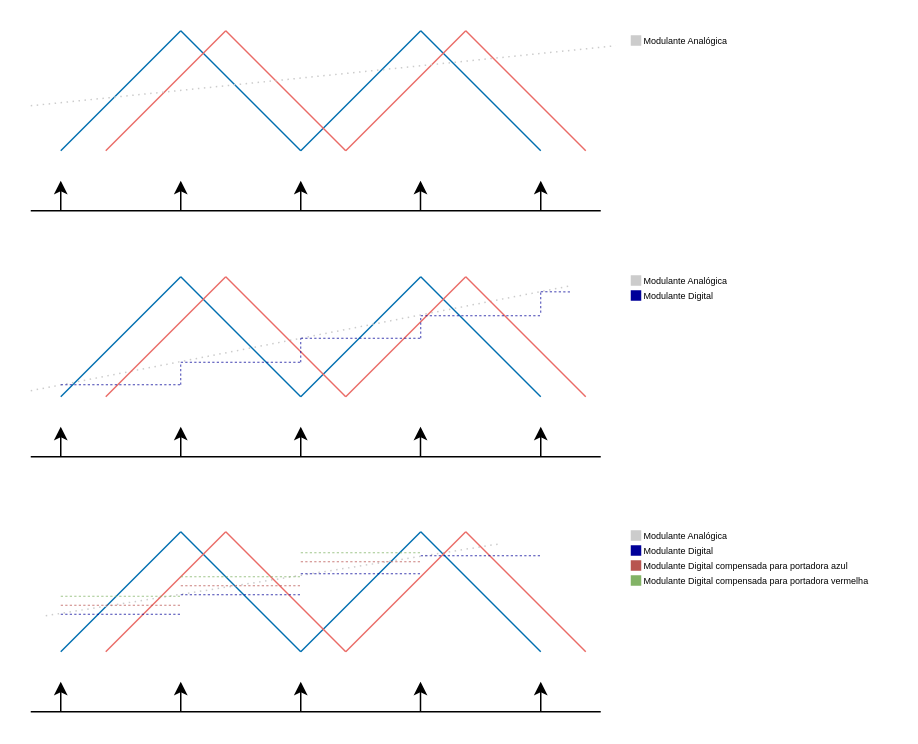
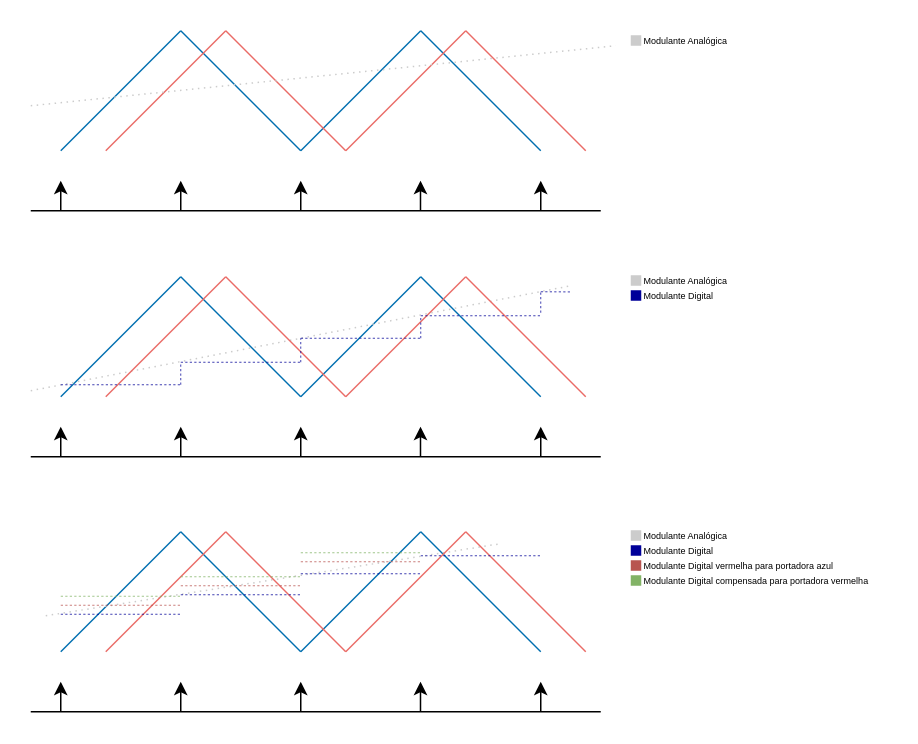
  <mxCell id="0" />
  <mxCell id="1" parent="0" />
  <mxCell id="2" value="" style="endArrow=none;html=1;rounded=0;fillColor=#1ba1e2;strokeColor=#006EAF;" edge="1" parent="1"><mxGeometry width="50" height="50" relative="1" as="geometry"><mxPoint x="40" y="100" as="sourcePoint" /><mxPoint x="120" y="20" as="targetPoint" /></mxGeometry></mxCell>
  <mxCell id="3" value="" style="endArrow=none;html=1;rounded=0;fillColor=#1ba1e2;strokeColor=#006EAF;" edge="1" parent="1"><mxGeometry width="50" height="50" relative="1" as="geometry"><mxPoint x="200" y="100" as="sourcePoint" /><mxPoint x="120" y="20" as="targetPoint" /></mxGeometry></mxCell>
  <mxCell id="4" value="" style="endArrow=none;html=1;rounded=0;fillColor=#1ba1e2;strokeColor=#006EAF;" edge="1" parent="1"><mxGeometry width="50" height="50" relative="1" as="geometry"><mxPoint x="200" y="100" as="sourcePoint" /><mxPoint x="280" y="20" as="targetPoint" /></mxGeometry></mxCell>
  <mxCell id="5" value="" style="endArrow=none;html=1;rounded=0;fillColor=#1ba1e2;strokeColor=#006EAF;" edge="1" parent="1"><mxGeometry width="50" height="50" relative="1" as="geometry"><mxPoint x="360" y="100" as="sourcePoint" /><mxPoint x="280" y="20" as="targetPoint" /></mxGeometry></mxCell>
  <mxCell id="6" value="" style="group" vertex="1" connectable="0" parent="1"><mxGeometry x="70" y="20" width="320" height="80" as="geometry" /></mxCell>
  <mxCell id="7" value="" style="endArrow=none;html=1;rounded=0;strokeColor=#EA6B66;" edge="1" parent="6"><mxGeometry width="50" height="50" relative="1" as="geometry"><mxPoint y="80" as="sourcePoint" /><mxPoint x="80" as="targetPoint" /></mxGeometry></mxCell>
  <mxCell id="8" value="" style="endArrow=none;html=1;rounded=0;strokeColor=#EA6B66;" edge="1" parent="6"><mxGeometry width="50" height="50" relative="1" as="geometry"><mxPoint x="160" y="80" as="sourcePoint" /><mxPoint x="80" as="targetPoint" /></mxGeometry></mxCell>
  <mxCell id="9" value="" style="endArrow=none;html=1;rounded=0;strokeColor=#EA6B66;" edge="1" parent="6"><mxGeometry width="50" height="50" relative="1" as="geometry"><mxPoint x="160" y="80" as="sourcePoint" /><mxPoint x="240" as="targetPoint" /></mxGeometry></mxCell>
  <mxCell id="10" value="" style="endArrow=none;html=1;rounded=0;strokeColor=#EA6B66;" edge="1" parent="6"><mxGeometry width="50" height="50" relative="1" as="geometry"><mxPoint x="320" y="80" as="sourcePoint" /><mxPoint x="240" as="targetPoint" /></mxGeometry></mxCell>
  <mxCell id="11" value="" style="endArrow=none;dashed=1;html=1;dashPattern=1 3;strokeWidth=1;rounded=0;fillColor=#f5f5f5;strokeColor=#CCCCCC;gradientColor=#b3b3b3;" edge="1" parent="1"><mxGeometry width="50" height="50" relative="1" as="geometry"><mxPoint x="20" y="70" as="sourcePoint" /><mxPoint x="410" y="30" as="targetPoint" /></mxGeometry></mxCell>
  <mxCell id="12" value="" style="endArrow=classic;html=1;rounded=0;" edge="1" parent="1"><mxGeometry width="50" height="50" relative="1" as="geometry"><mxPoint x="40" y="140" as="sourcePoint" /><mxPoint x="40" y="120" as="targetPoint" /></mxGeometry></mxCell>
  <mxCell id="13" value="" style="endArrow=classic;html=1;rounded=0;" edge="1" parent="1"><mxGeometry width="50" height="50" relative="1" as="geometry"><mxPoint x="120" y="140" as="sourcePoint" /><mxPoint x="120" y="120" as="targetPoint" /></mxGeometry></mxCell>
  <mxCell id="14" value="" style="endArrow=classic;html=1;rounded=0;" edge="1" parent="1"><mxGeometry width="50" height="50" relative="1" as="geometry"><mxPoint x="200" y="140" as="sourcePoint" /><mxPoint x="200" y="120" as="targetPoint" /></mxGeometry></mxCell>
  <mxCell id="15" value="" style="endArrow=classic;html=1;rounded=0;" edge="1" parent="1"><mxGeometry width="50" height="50" relative="1" as="geometry"><mxPoint x="279.83" y="140" as="sourcePoint" /><mxPoint x="279.83" y="120" as="targetPoint" /></mxGeometry></mxCell>
  <mxCell id="16" value="" style="endArrow=classic;html=1;rounded=0;" edge="1" parent="1"><mxGeometry width="50" height="50" relative="1" as="geometry"><mxPoint x="360" y="140" as="sourcePoint" /><mxPoint x="360" y="120" as="targetPoint" /></mxGeometry></mxCell>
  <mxCell id="17" value="" style="endArrow=none;html=1;rounded=0;" edge="1" parent="1"><mxGeometry width="50" height="50" relative="1" as="geometry"><mxPoint x="20" y="140" as="sourcePoint" /><mxPoint x="400" y="140" as="targetPoint" /></mxGeometry></mxCell>
  <mxCell id="18" value="" style="endArrow=none;html=1;rounded=0;fillColor=#1ba1e2;strokeColor=#006EAF;" edge="1" parent="1"><mxGeometry width="50" height="50" relative="1" as="geometry"><mxPoint x="40" y="264" as="sourcePoint" /><mxPoint x="120" y="184" as="targetPoint" /></mxGeometry></mxCell>
  <mxCell id="19" value="" style="endArrow=none;html=1;rounded=0;fillColor=#1ba1e2;strokeColor=#006EAF;" edge="1" parent="1"><mxGeometry width="50" height="50" relative="1" as="geometry"><mxPoint x="200" y="264" as="sourcePoint" /><mxPoint x="120" y="184" as="targetPoint" /></mxGeometry></mxCell>
  <mxCell id="20" value="" style="endArrow=none;html=1;rounded=0;fillColor=#1ba1e2;strokeColor=#006EAF;" edge="1" parent="1"><mxGeometry width="50" height="50" relative="1" as="geometry"><mxPoint x="200" y="264" as="sourcePoint" /><mxPoint x="280" y="184" as="targetPoint" /></mxGeometry></mxCell>
  <mxCell id="21" value="" style="endArrow=none;html=1;rounded=0;fillColor=#1ba1e2;strokeColor=#006EAF;" edge="1" parent="1"><mxGeometry width="50" height="50" relative="1" as="geometry"><mxPoint x="360" y="264" as="sourcePoint" /><mxPoint x="280" y="184" as="targetPoint" /></mxGeometry></mxCell>
  <mxCell id="22" value="" style="endArrow=none;dashed=1;html=1;dashPattern=1 3;strokeWidth=1;rounded=0;fillColor=#f5f5f5;strokeColor=#CCCCCC;gradientColor=#b3b3b3;jumpSize=1;endSize=6;" edge="1" parent="1"><mxGeometry width="50" height="50" relative="1" as="geometry"><mxPoint x="20" y="260" as="sourcePoint" /><mxPoint x="380" y="190" as="targetPoint" /></mxGeometry></mxCell>
  <mxCell id="23" value="" style="endArrow=classic;html=1;rounded=0;" edge="1" parent="1"><mxGeometry width="50" height="50" relative="1" as="geometry"><mxPoint x="40" y="304" as="sourcePoint" /><mxPoint x="40" y="284" as="targetPoint" /></mxGeometry></mxCell>
  <mxCell id="24" value="" style="endArrow=classic;html=1;rounded=0;" edge="1" parent="1"><mxGeometry width="50" height="50" relative="1" as="geometry"><mxPoint x="120" y="304" as="sourcePoint" /><mxPoint x="120" y="284" as="targetPoint" /></mxGeometry></mxCell>
  <mxCell id="25" value="" style="endArrow=classic;html=1;rounded=0;" edge="1" parent="1"><mxGeometry width="50" height="50" relative="1" as="geometry"><mxPoint x="200" y="304" as="sourcePoint" /><mxPoint x="200" y="284" as="targetPoint" /></mxGeometry></mxCell>
  <mxCell id="26" value="" style="endArrow=classic;html=1;rounded=0;" edge="1" parent="1"><mxGeometry width="50" height="50" relative="1" as="geometry"><mxPoint x="279.83" y="304" as="sourcePoint" /><mxPoint x="279.83" y="284" as="targetPoint" /></mxGeometry></mxCell>
  <mxCell id="27" value="" style="endArrow=classic;html=1;rounded=0;" edge="1" parent="1"><mxGeometry width="50" height="50" relative="1" as="geometry"><mxPoint x="360" y="304" as="sourcePoint" /><mxPoint x="360" y="284" as="targetPoint" /></mxGeometry></mxCell>
  <mxCell id="28" value="" style="endArrow=none;html=1;rounded=0;" edge="1" parent="1"><mxGeometry width="50" height="50" relative="1" as="geometry"><mxPoint x="20" y="304" as="sourcePoint" /><mxPoint x="400" y="304" as="targetPoint" /></mxGeometry></mxCell>
  <mxCell id="29" value="&lt;font style=&quot;font-size: 6px;&quot;&gt;Modulante Analógica&lt;/font&gt;" style="text;html=1;align=left;verticalAlign=middle;whiteSpace=wrap;rounded=0;fontColor=#000000;" vertex="1" parent="1"><mxGeometry x="427" y="20" width="60" height="10" as="geometry" /></mxCell>
  <mxCell id="30" value="" style="endArrow=none;html=1;rounded=0;strokeColor=#EA6B66;" edge="1" parent="1"><mxGeometry width="50" height="50" relative="1" as="geometry"><mxPoint x="70" y="264" as="sourcePoint" /><mxPoint x="150" y="184" as="targetPoint" /></mxGeometry></mxCell>
  <mxCell id="31" value="" style="endArrow=none;html=1;rounded=0;strokeColor=#EA6B66;" edge="1" parent="1"><mxGeometry width="50" height="50" relative="1" as="geometry"><mxPoint x="230" y="264" as="sourcePoint" /><mxPoint x="150" y="184" as="targetPoint" /></mxGeometry></mxCell>
  <mxCell id="32" value="" style="endArrow=none;html=1;rounded=0;strokeColor=#EA6B66;" edge="1" parent="1"><mxGeometry width="50" height="50" relative="1" as="geometry"><mxPoint x="230" y="264" as="sourcePoint" /><mxPoint x="310" y="184" as="targetPoint" /></mxGeometry></mxCell>
  <mxCell id="33" value="" style="endArrow=none;html=1;rounded=0;strokeColor=#EA6B66;" edge="1" parent="1"><mxGeometry width="50" height="50" relative="1" as="geometry"><mxPoint x="390" y="264" as="sourcePoint" /><mxPoint x="310" y="184" as="targetPoint" /></mxGeometry></mxCell>
  <mxCell id="34" value="" style="rounded=0;whiteSpace=wrap;html=1;strokeColor=none;gradientColor=none;fillColor=#CCCCCC;" vertex="1" parent="1"><mxGeometry x="420" y="23" width="7" height="7" as="geometry" /></mxCell>
  <mxCell id="35" value="&lt;font style=&quot;font-size: 6px;&quot;&gt;Modulante Analógica&lt;/font&gt;" style="text;html=1;align=left;verticalAlign=middle;whiteSpace=wrap;rounded=0;fontColor=#000000;" vertex="1" parent="1"><mxGeometry x="427" y="180" width="63" height="10" as="geometry" /></mxCell>
  <mxCell id="36" value="" style="rounded=0;whiteSpace=wrap;html=1;strokeColor=none;gradientColor=none;fillColor=#CCCCCC;" vertex="1" parent="1"><mxGeometry x="420" y="183" width="7" height="7" as="geometry" /></mxCell>
  <mxCell id="37" value="&lt;font style=&quot;font-size: 6px;&quot;&gt;Modulante Digital&amp;nbsp;&lt;/font&gt;" style="text;html=1;align=left;verticalAlign=middle;whiteSpace=wrap;rounded=0;fontColor=#000000;" vertex="1" parent="1"><mxGeometry x="427" y="190" width="63" height="10" as="geometry" /></mxCell>
  <mxCell id="38" value="" style="rounded=0;whiteSpace=wrap;html=1;strokeColor=none;gradientColor=none;fillColor=#000099;" vertex="1" parent="1"><mxGeometry x="420" y="193" width="7" height="7" as="geometry" /></mxCell>
  <mxCell id="39" value="" style="endArrow=none;dashed=1;html=1;rounded=0;strokeWidth=0.5;fillColor=#dae8fc;gradientColor=#7ea6e0;strokeColor=#000099;" edge="1" parent="1"><mxGeometry width="50" height="50" relative="1" as="geometry"><mxPoint x="40" y="256" as="sourcePoint" /><mxPoint x="120" y="256" as="targetPoint" /></mxGeometry></mxCell>
  <mxCell id="40" value="" style="endArrow=none;dashed=1;html=1;rounded=0;strokeWidth=0.5;fillColor=#dae8fc;gradientColor=#7ea6e0;strokeColor=#000099;" edge="1" parent="1"><mxGeometry width="50" height="50" relative="1" as="geometry"><mxPoint x="200" y="225" as="sourcePoint" /><mxPoint x="280" y="225" as="targetPoint" /></mxGeometry></mxCell>
  <mxCell id="41" value="" style="endArrow=none;dashed=1;html=1;rounded=0;strokeWidth=0.5;fillColor=#dae8fc;gradientColor=#7ea6e0;strokeColor=#000099;" edge="1" parent="1"><mxGeometry width="50" height="50" relative="1" as="geometry"><mxPoint x="280" y="210" as="sourcePoint" /><mxPoint x="360" y="210" as="targetPoint" /></mxGeometry></mxCell>
  <mxCell id="42" value="" style="endArrow=none;dashed=1;html=1;rounded=0;strokeWidth=0.5;fillColor=#dae8fc;gradientColor=#7ea6e0;strokeColor=#000099;" edge="1" parent="1"><mxGeometry width="50" height="50" relative="1" as="geometry"><mxPoint x="120" y="256" as="sourcePoint" /><mxPoint x="120" y="241" as="targetPoint" /></mxGeometry></mxCell>
  <mxCell id="43" value="" style="endArrow=none;dashed=1;html=1;rounded=0;strokeWidth=0.5;fillColor=#dae8fc;gradientColor=#7ea6e0;strokeColor=#000099;" edge="1" parent="1"><mxGeometry width="50" height="50" relative="1" as="geometry"><mxPoint x="120" y="241" as="sourcePoint" /><mxPoint x="200" y="241" as="targetPoint" /></mxGeometry></mxCell>
  <mxCell id="44" value="" style="endArrow=none;dashed=1;html=1;rounded=0;strokeWidth=0.5;fillColor=#dae8fc;gradientColor=#7ea6e0;strokeColor=#000099;" edge="1" parent="1"><mxGeometry width="50" height="50" relative="1" as="geometry"><mxPoint x="200" y="241" as="sourcePoint" /><mxPoint x="200" y="225" as="targetPoint" /></mxGeometry></mxCell>
  <mxCell id="45" value="" style="endArrow=none;dashed=1;html=1;rounded=0;strokeWidth=0.5;fillColor=#dae8fc;gradientColor=#7ea6e0;strokeColor=#000099;" edge="1" parent="1"><mxGeometry width="50" height="50" relative="1" as="geometry"><mxPoint x="280" y="225" as="sourcePoint" /><mxPoint x="280" y="210" as="targetPoint" /></mxGeometry></mxCell>
  <mxCell id="46" value="" style="endArrow=none;dashed=1;html=1;rounded=0;strokeWidth=0.5;fillColor=#dae8fc;gradientColor=#7ea6e0;strokeColor=#000099;" edge="1" parent="1"><mxGeometry width="50" height="50" relative="1" as="geometry"><mxPoint x="360" y="208" as="sourcePoint" /><mxPoint x="360" y="193" as="targetPoint" /></mxGeometry></mxCell>
  <mxCell id="47" value="" style="endArrow=none;dashed=1;html=1;rounded=0;strokeWidth=0.5;fillColor=#dae8fc;gradientColor=#7ea6e0;strokeColor=#000099;" edge="1" parent="1"><mxGeometry width="50" height="50" relative="1" as="geometry"><mxPoint x="360" y="194" as="sourcePoint" /><mxPoint x="380" y="194.12" as="targetPoint" /></mxGeometry></mxCell>
  <mxCell id="48" value="" style="endArrow=none;html=1;rounded=0;fillColor=#1ba1e2;strokeColor=#006EAF;" edge="1" parent="1"><mxGeometry width="50" height="50" relative="1" as="geometry"><mxPoint x="40" y="434" as="sourcePoint" /><mxPoint x="120" y="354" as="targetPoint" /></mxGeometry></mxCell>
  <mxCell id="49" value="" style="endArrow=none;html=1;rounded=0;fillColor=#1ba1e2;strokeColor=#006EAF;" edge="1" parent="1"><mxGeometry width="50" height="50" relative="1" as="geometry"><mxPoint x="200" y="434" as="sourcePoint" /><mxPoint x="120" y="354" as="targetPoint" /></mxGeometry></mxCell>
  <mxCell id="50" value="" style="endArrow=none;html=1;rounded=0;fillColor=#1ba1e2;strokeColor=#006EAF;" edge="1" parent="1"><mxGeometry width="50" height="50" relative="1" as="geometry"><mxPoint x="200" y="434" as="sourcePoint" /><mxPoint x="280" y="354" as="targetPoint" /></mxGeometry></mxCell>
  <mxCell id="51" value="" style="endArrow=none;html=1;rounded=0;fillColor=#1ba1e2;strokeColor=#006EAF;" edge="1" parent="1"><mxGeometry width="50" height="50" relative="1" as="geometry"><mxPoint x="360" y="434" as="sourcePoint" /><mxPoint x="280" y="354" as="targetPoint" /></mxGeometry></mxCell>
  <mxCell id="52" value="" style="endArrow=none;dashed=1;html=1;dashPattern=1 3;strokeWidth=1;rounded=0;fillColor=#f5f5f5;strokeColor=#CCCCCC;gradientColor=#b3b3b3;jumpSize=1;endSize=6;" edge="1" parent="1"><mxGeometry width="50" height="50" relative="1" as="geometry"><mxPoint x="30" y="410" as="sourcePoint" /><mxPoint x="333" y="362" as="targetPoint" /></mxGeometry></mxCell>
  <mxCell id="53" value="" style="endArrow=classic;html=1;rounded=0;" edge="1" parent="1"><mxGeometry width="50" height="50" relative="1" as="geometry"><mxPoint x="40" y="474" as="sourcePoint" /><mxPoint x="40" y="454" as="targetPoint" /></mxGeometry></mxCell>
  <mxCell id="54" value="" style="endArrow=classic;html=1;rounded=0;" edge="1" parent="1"><mxGeometry width="50" height="50" relative="1" as="geometry"><mxPoint x="120" y="474" as="sourcePoint" /><mxPoint x="120" y="454" as="targetPoint" /></mxGeometry></mxCell>
  <mxCell id="55" value="" style="endArrow=classic;html=1;rounded=0;" edge="1" parent="1"><mxGeometry width="50" height="50" relative="1" as="geometry"><mxPoint x="200" y="474" as="sourcePoint" /><mxPoint x="200" y="454" as="targetPoint" /></mxGeometry></mxCell>
  <mxCell id="56" value="" style="endArrow=classic;html=1;rounded=0;" edge="1" parent="1"><mxGeometry width="50" height="50" relative="1" as="geometry"><mxPoint x="279.83" y="474" as="sourcePoint" /><mxPoint x="279.83" y="454" as="targetPoint" /></mxGeometry></mxCell>
  <mxCell id="57" value="" style="endArrow=classic;html=1;rounded=0;" edge="1" parent="1"><mxGeometry width="50" height="50" relative="1" as="geometry"><mxPoint x="360" y="474" as="sourcePoint" /><mxPoint x="360" y="454" as="targetPoint" /></mxGeometry></mxCell>
  <mxCell id="58" value="" style="endArrow=none;html=1;rounded=0;" edge="1" parent="1"><mxGeometry width="50" height="50" relative="1" as="geometry"><mxPoint x="20" y="474" as="sourcePoint" /><mxPoint x="400" y="474" as="targetPoint" /></mxGeometry></mxCell>
  <mxCell id="59" value="" style="endArrow=none;html=1;rounded=0;strokeColor=#EA6B66;" edge="1" parent="1"><mxGeometry width="50" height="50" relative="1" as="geometry"><mxPoint x="70" y="434" as="sourcePoint" /><mxPoint x="150" y="354" as="targetPoint" /></mxGeometry></mxCell>
  <mxCell id="60" value="" style="endArrow=none;html=1;rounded=0;strokeColor=#EA6B66;" edge="1" parent="1"><mxGeometry width="50" height="50" relative="1" as="geometry"><mxPoint x="230" y="434" as="sourcePoint" /><mxPoint x="150" y="354" as="targetPoint" /></mxGeometry></mxCell>
  <mxCell id="61" value="" style="endArrow=none;html=1;rounded=0;strokeColor=#EA6B66;" edge="1" parent="1"><mxGeometry width="50" height="50" relative="1" as="geometry"><mxPoint x="230" y="434" as="sourcePoint" /><mxPoint x="310" y="354" as="targetPoint" /></mxGeometry></mxCell>
  <mxCell id="62" value="" style="endArrow=none;html=1;rounded=0;strokeColor=#EA6B66;" edge="1" parent="1"><mxGeometry width="50" height="50" relative="1" as="geometry"><mxPoint x="390" y="434" as="sourcePoint" /><mxPoint x="310" y="354" as="targetPoint" /></mxGeometry></mxCell>
  <mxCell id="63" value="&lt;font style=&quot;font-size: 6px;&quot;&gt;Modulante Analógica&lt;/font&gt;" style="text;html=1;align=left;verticalAlign=middle;whiteSpace=wrap;rounded=0;fontColor=#000000;" vertex="1" parent="1"><mxGeometry x="427" y="350" width="63" height="10" as="geometry" /></mxCell>
  <mxCell id="64" value="" style="rounded=0;whiteSpace=wrap;html=1;strokeColor=none;gradientColor=none;fillColor=#CCCCCC;" vertex="1" parent="1"><mxGeometry x="420" y="353" width="7" height="7" as="geometry" /></mxCell>
  <mxCell id="65" value="&lt;font style=&quot;font-size: 6px;&quot;&gt;Modulante Digital&amp;nbsp;&lt;/font&gt;" style="text;html=1;align=left;verticalAlign=middle;whiteSpace=wrap;rounded=0;fontColor=#000000;" vertex="1" parent="1"><mxGeometry x="427" y="360" width="63" height="10" as="geometry" /></mxCell>
  <mxCell id="66" value="" style="rounded=0;whiteSpace=wrap;html=1;strokeColor=none;gradientColor=none;fillColor=#000099;" vertex="1" parent="1"><mxGeometry x="420" y="363" width="7" height="7" as="geometry" /></mxCell>
  <mxCell id="67" value="" style="endArrow=none;dashed=1;html=1;rounded=0;strokeWidth=0.5;fillColor=#dae8fc;gradientColor=#7ea6e0;strokeColor=#000099;" edge="1" parent="1"><mxGeometry width="50" height="50" relative="1" as="geometry"><mxPoint x="40" y="409" as="sourcePoint" /><mxPoint x="120" y="409" as="targetPoint" /></mxGeometry></mxCell>
  <mxCell id="68" value="" style="endArrow=none;dashed=1;html=1;rounded=0;strokeWidth=0.5;fillColor=#f8cecc;gradientColor=#ea6b66;strokeColor=#b85450;" edge="1" parent="1"><mxGeometry width="50" height="50" relative="1" as="geometry"><mxPoint x="40" y="403" as="sourcePoint" /><mxPoint x="120" y="403" as="targetPoint" /></mxGeometry></mxCell>
  <mxCell id="69" value="" style="endArrow=none;dashed=1;html=1;rounded=0;strokeWidth=0.5;fillColor=#d5e8d4;gradientColor=#97d077;strokeColor=#82b366;" edge="1" parent="1"><mxGeometry width="50" height="50" relative="1" as="geometry"><mxPoint x="40" y="397" as="sourcePoint" /><mxPoint x="120" y="397" as="targetPoint" /></mxGeometry></mxCell>
  <mxCell id="70" value="" style="endArrow=none;dashed=1;html=1;rounded=0;strokeWidth=0.5;fillColor=#dae8fc;gradientColor=#7ea6e0;strokeColor=#000099;" edge="1" parent="1"><mxGeometry width="50" height="50" relative="1" as="geometry"><mxPoint x="120" y="396" as="sourcePoint" /><mxPoint x="200" y="396" as="targetPoint" /></mxGeometry></mxCell>
  <mxCell id="71" value="" style="endArrow=none;dashed=1;html=1;rounded=0;strokeWidth=0.5;fillColor=#f8cecc;gradientColor=#ea6b66;strokeColor=#b85450;" edge="1" parent="1"><mxGeometry width="50" height="50" relative="1" as="geometry"><mxPoint x="120" y="390" as="sourcePoint" /><mxPoint x="200" y="390" as="targetPoint" /></mxGeometry></mxCell>
  <mxCell id="72" value="" style="endArrow=none;dashed=1;html=1;rounded=0;strokeWidth=0.5;fillColor=#d5e8d4;gradientColor=#97d077;strokeColor=#82b366;" edge="1" parent="1"><mxGeometry width="50" height="50" relative="1" as="geometry"><mxPoint x="120" y="384" as="sourcePoint" /><mxPoint x="200" y="384" as="targetPoint" /></mxGeometry></mxCell>
- <mxCell id="73" value="&lt;font style=&quot;font-size: 6px;&quot;&gt;Modulante Digital compensada para portadora azul&lt;/font&gt;" style="text;html=1;align=left;verticalAlign=middle;whiteSpace=wrap;rounded=0;fontColor=#000000;" vertex="1" parent="1"><mxGeometry x="427" y="370" width="163" height="10" as="geometry" /></mxCell>
+ <mxCell id="73" value="&lt;font style=&quot;font-size: 6px;&quot;&gt;Modulante Digital vermelha para portadora azul&lt;/font&gt;" style="text;html=1;align=left;verticalAlign=middle;whiteSpace=wrap;rounded=0;fontColor=#000000;" vertex="1" parent="1"><mxGeometry x="427" y="370" width="163" height="10" as="geometry" /></mxCell>
  <mxCell id="74" value="" style="rounded=0;whiteSpace=wrap;html=1;strokeColor=none;gradientColor=none;fillColor=#B85450;" vertex="1" parent="1"><mxGeometry x="420" y="373" width="7" height="7" as="geometry" /></mxCell>
  <mxCell id="75" value="&lt;font style=&quot;font-size: 6px;&quot;&gt;Modulante Digital compensada para portadora vermelha&amp;nbsp;&lt;/font&gt;" style="text;html=1;align=left;verticalAlign=middle;whiteSpace=wrap;rounded=0;fontColor=#000000;" vertex="1" parent="1"><mxGeometry x="427" y="380" width="163" height="10" as="geometry" /></mxCell>
  <mxCell id="76" value="" style="rounded=0;whiteSpace=wrap;html=1;strokeColor=none;gradientColor=none;fillColor=#82B366;" vertex="1" parent="1"><mxGeometry x="420" y="383" width="7" height="7" as="geometry" /></mxCell>
  <mxCell id="77" value="" style="endArrow=none;dashed=1;html=1;rounded=0;strokeWidth=0.5;fillColor=#dae8fc;gradientColor=#7ea6e0;strokeColor=#000099;" edge="1" parent="1"><mxGeometry width="50" height="50" relative="1" as="geometry"><mxPoint x="200" y="382" as="sourcePoint" /><mxPoint x="280" y="382" as="targetPoint" /></mxGeometry></mxCell>
  <mxCell id="78" value="" style="endArrow=none;dashed=1;html=1;rounded=0;strokeWidth=0.5;fillColor=#dae8fc;gradientColor=#7ea6e0;strokeColor=#000099;" edge="1" parent="1"><mxGeometry width="50" height="50" relative="1" as="geometry"><mxPoint x="280" y="370" as="sourcePoint" /><mxPoint x="360" y="370" as="targetPoint" /></mxGeometry></mxCell>
  <mxCell id="79" value="" style="endArrow=none;dashed=1;html=1;rounded=0;strokeWidth=0.5;fillColor=#f8cecc;gradientColor=#ea6b66;strokeColor=#b85450;" edge="1" parent="1"><mxGeometry width="50" height="50" relative="1" as="geometry"><mxPoint x="200" y="374" as="sourcePoint" /><mxPoint x="280" y="374" as="targetPoint" /></mxGeometry></mxCell>
  <mxCell id="80" value="" style="endArrow=none;dashed=1;html=1;rounded=0;strokeWidth=0.5;fillColor=#d5e8d4;gradientColor=#97d077;strokeColor=#82b366;" edge="1" parent="1"><mxGeometry width="50" height="50" relative="1" as="geometry"><mxPoint x="200" y="368" as="sourcePoint" /><mxPoint x="280" y="368" as="targetPoint" /></mxGeometry></mxCell>
